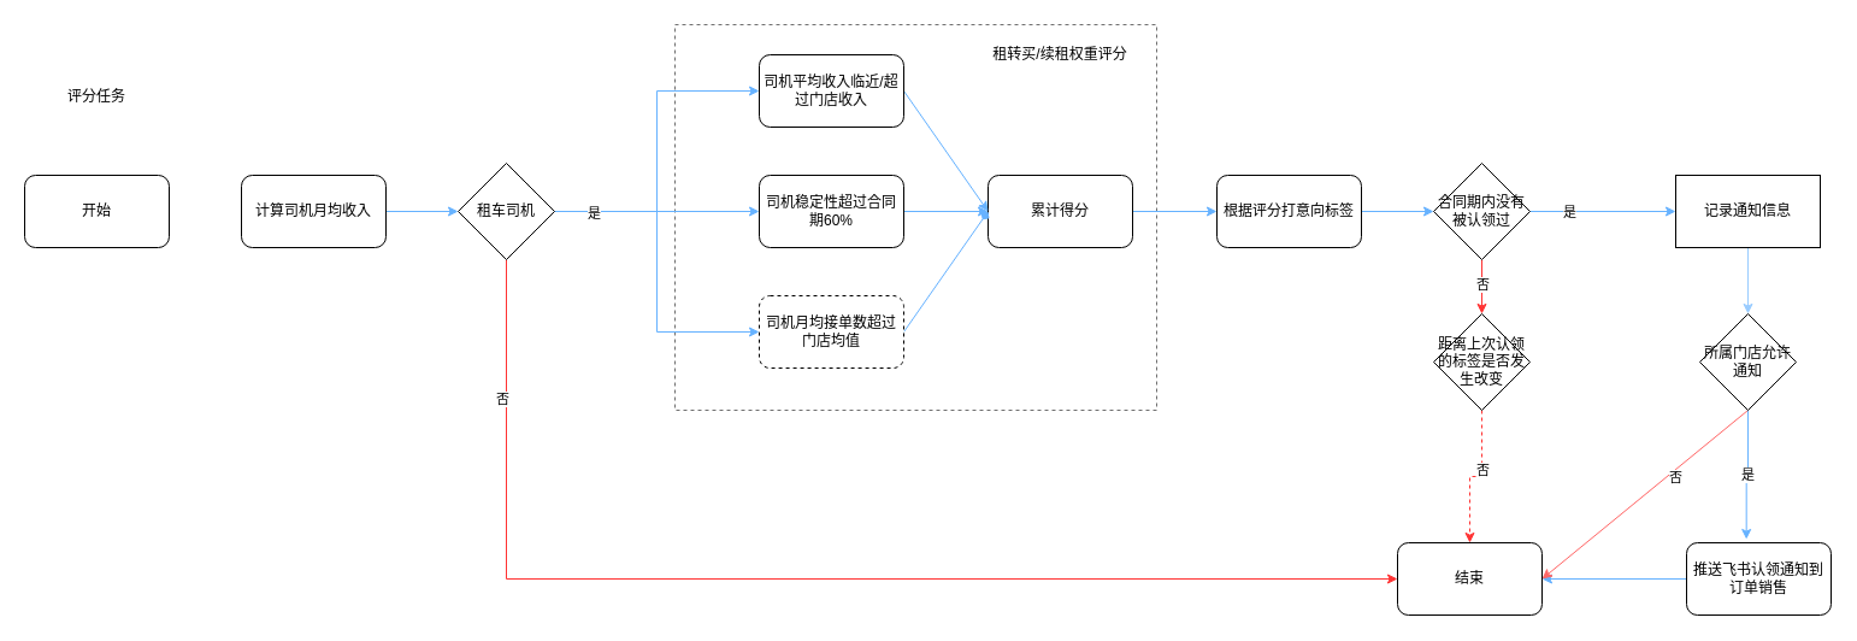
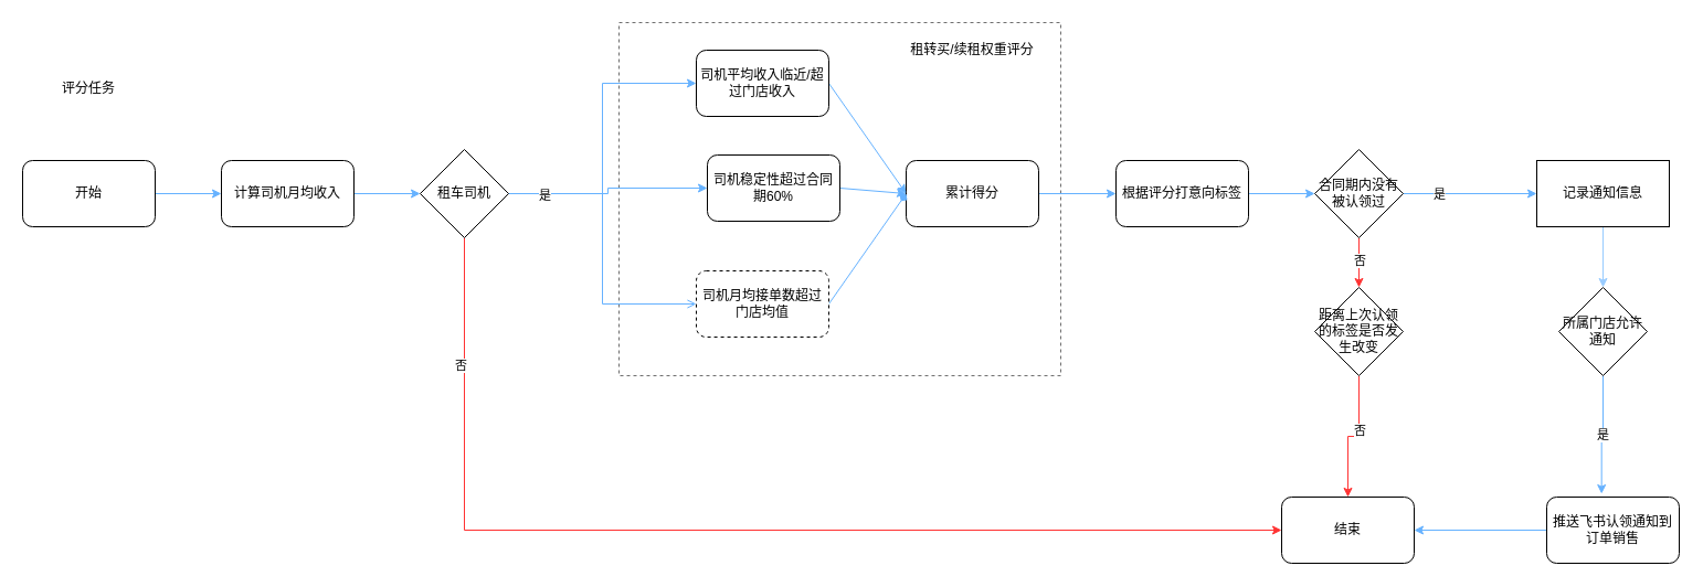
  <mxCell id="0" />
  <mxCell id="1" parent="0" />
  <mxCell id="2" value="" style="rounded=0;whiteSpace=wrap;html=1;dashed=1;strokeColor=#707070;movable=1;resizable=1;rotatable=1;deletable=1;editable=1;locked=0;connectable=1;" vertex="1" parent="1"><mxGeometry x="560" y="20" width="400" height="320" as="geometry" /></mxCell>
+ <mxCell id="3" style="edgeStyle=orthogonalEdgeStyle;rounded=0;orthogonalLoop=1;jettySize=auto;html=1;exitX=1;exitY=0.5;exitDx=0;exitDy=0;entryX=0;entryY=0.5;entryDx=0;entryDy=0;strokeColor=#66B2FF;" edge="1" parent="1" source="4" target="6"><mxGeometry relative="1" as="geometry" /></mxCell>
  <mxCell id="4" value="开始" style="rounded=1;whiteSpace=wrap;html=1;" vertex="1" parent="1"><mxGeometry x="20" y="145" width="120" height="60" as="geometry" /></mxCell>
  <mxCell id="5" style="edgeStyle=orthogonalEdgeStyle;rounded=0;orthogonalLoop=1;jettySize=auto;html=1;exitX=1;exitY=0.5;exitDx=0;exitDy=0;entryX=0;entryY=0.5;entryDx=0;entryDy=0;strokeColor=#66B2FF;" edge="1" parent="1" source="6" target="13"><mxGeometry relative="1" as="geometry" /></mxCell>
  <mxCell id="6" value="计算司机月均收入" style="rounded=1;whiteSpace=wrap;html=1;" vertex="1" parent="1"><mxGeometry x="200" y="145" width="120" height="60" as="geometry" /></mxCell>
  <mxCell id="7" style="edgeStyle=orthogonalEdgeStyle;rounded=0;orthogonalLoop=1;jettySize=auto;html=1;exitX=0.5;exitY=1;exitDx=0;exitDy=0;entryX=0;entryY=0.5;entryDx=0;entryDy=0;fillColor=#FF0000;strokeColor=#FF3333;" edge="1" parent="1" source="13" target="14"><mxGeometry relative="1" as="geometry" /></mxCell>
  <mxCell id="8" value="否" style="edgeLabel;html=1;align=center;verticalAlign=middle;resizable=0;points=[];" vertex="1" connectable="0" parent="7"><mxGeometry x="-0.26" y="2" relative="1" as="geometry"><mxPoint x="-111" y="-148" as="offset" /></mxGeometry></mxCell>
  <mxCell id="9" style="edgeStyle=orthogonalEdgeStyle;rounded=0;orthogonalLoop=1;jettySize=auto;html=1;exitX=1;exitY=0.5;exitDx=0;exitDy=0;entryX=0;entryY=0.5;entryDx=0;entryDy=0;strokeColor=#66B2FF;" edge="1" parent="1" source="13" target="19"><mxGeometry relative="1" as="geometry" /></mxCell>
  <mxCell id="10" style="edgeStyle=orthogonalEdgeStyle;rounded=0;orthogonalLoop=1;jettySize=auto;html=1;exitX=1;exitY=0.5;exitDx=0;exitDy=0;entryX=0;entryY=0.5;entryDx=0;entryDy=0;strokeColor=#66B2FF;" edge="1" parent="1" source="13" target="21"><mxGeometry relative="1" as="geometry" /></mxCell>
- <mxCell id="11" style="edgeStyle=orthogonalEdgeStyle;rounded=0;orthogonalLoop=1;jettySize=auto;html=1;exitX=1;exitY=0.5;exitDx=0;exitDy=0;entryX=0;entryY=0.5;entryDx=0;entryDy=0;strokeColor=#66B2FF;" edge="1" parent="1" source="13" target="23"><mxGeometry relative="1" as="geometry" /></mxCell>
+ <mxCell id="11" style="edgeStyle=orthogonalEdgeStyle;rounded=0;orthogonalLoop=1;jettySize=auto;html=1;exitX=1;exitY=0.5;exitDx=0;exitDy=0;entryX=0;entryY=0.5;entryDx=0;entryDy=0;strokeColor=#66B2FF;endArrow=open;" edge="1" parent="1" source="13" target="23"><mxGeometry relative="1" as="geometry" /></mxCell>
  <mxCell id="12" value="是" style="edgeLabel;html=1;align=center;verticalAlign=middle;resizable=0;points=[];" vertex="1" connectable="0" parent="11"><mxGeometry x="-0.76" y="-1" relative="1" as="geometry"><mxPoint as="offset" /></mxGeometry></mxCell>
  <mxCell id="13" value="租车司机" style="rhombus;whiteSpace=wrap;html=1;" vertex="1" parent="1"><mxGeometry x="380" y="135" width="80" height="80" as="geometry" /></mxCell>
  <mxCell id="14" value="结束" style="rounded=1;whiteSpace=wrap;html=1;" vertex="1" parent="1"><mxGeometry x="1160" y="450" width="120" height="60" as="geometry" /></mxCell>
  <mxCell id="15" value="租转买/续租权重评分" style="text;html=1;strokeColor=none;fillColor=none;align=center;verticalAlign=middle;whiteSpace=wrap;rounded=0;movable=1;resizable=1;rotatable=1;deletable=1;editable=1;locked=0;connectable=1;" vertex="1" parent="1"><mxGeometry x="820" y="30" width="120" height="30" as="geometry" /></mxCell>
  <mxCell id="16" style="edgeStyle=orthogonalEdgeStyle;rounded=0;orthogonalLoop=1;jettySize=auto;html=1;exitX=1;exitY=0.5;exitDx=0;exitDy=0;entryX=0;entryY=0.5;entryDx=0;entryDy=0;strokeColor=#66B2FF;" edge="1" parent="1" source="17" target="25"><mxGeometry relative="1" as="geometry" /></mxCell>
  <mxCell id="17" value="累计得分" style="rounded=1;whiteSpace=wrap;html=1;" vertex="1" parent="1"><mxGeometry x="820" y="145" width="120" height="60" as="geometry" /></mxCell>
  <mxCell id="18" style="edgeStyle=none;rounded=0;orthogonalLoop=1;jettySize=auto;html=1;exitX=1;exitY=0.5;exitDx=0;exitDy=0;entryX=0;entryY=0.5;entryDx=0;entryDy=0;strokeColor=#66B2FF;" edge="1" parent="1" source="19" target="17"><mxGeometry relative="1" as="geometry" /></mxCell>
  <mxCell id="19" value="司机平均收入临近/超过门店收入" style="rounded=1;whiteSpace=wrap;html=1;" vertex="1" parent="1"><mxGeometry x="630" y="45" width="120" height="60" as="geometry" /></mxCell>
  <mxCell id="20" style="edgeStyle=none;rounded=0;orthogonalLoop=1;jettySize=auto;html=1;exitX=1;exitY=0.5;exitDx=0;exitDy=0;entryX=0;entryY=0.5;entryDx=0;entryDy=0;strokeColor=#66B2FF;" edge="1" parent="1" source="21" target="17"><mxGeometry relative="1" as="geometry" /></mxCell>
- <mxCell id="21" value="司机稳定性超过合同期60%" style="rounded=1;whiteSpace=wrap;html=1;" vertex="1" parent="1"><mxGeometry x="630" y="145" width="120" height="60" as="geometry" /></mxCell>
+ <mxCell id="21" value="司机稳定性超过合同期60%" style="rounded=1;whiteSpace=wrap;html=1;" vertex="1" parent="1"><mxGeometry x="640" y="140" width="120" height="60" as="geometry" /></mxCell>
  <mxCell id="22" style="edgeStyle=none;rounded=0;orthogonalLoop=1;jettySize=auto;html=1;exitX=1;exitY=0.5;exitDx=0;exitDy=0;entryX=0;entryY=0.5;entryDx=0;entryDy=0;strokeColor=#66B2FF;endArrow=diamond;" edge="1" parent="1" source="23" target="17"><mxGeometry relative="1" as="geometry" /></mxCell>
  <mxCell id="23" value="司机月均接单数超过门店均值" style="rounded=1;whiteSpace=wrap;html=1;dashed=1;" vertex="1" parent="1"><mxGeometry x="630" y="245" width="120" height="60" as="geometry" /></mxCell>
  <mxCell id="24" style="edgeStyle=orthogonalEdgeStyle;rounded=0;orthogonalLoop=1;jettySize=auto;html=1;exitX=1;exitY=0.5;exitDx=0;exitDy=0;entryX=0;entryY=0.5;entryDx=0;entryDy=0;strokeColor=#66B2FF;" edge="1" parent="1" source="25" target="31"><mxGeometry relative="1" as="geometry" /></mxCell>
  <mxCell id="25" value="根据评分打意向标签" style="rounded=1;whiteSpace=wrap;html=1;" vertex="1" parent="1"><mxGeometry x="1010" y="145" width="120" height="60" as="geometry" /></mxCell>
  <mxCell id="26" value="评分任务" style="text;html=1;strokeColor=none;fillColor=none;align=center;verticalAlign=middle;whiteSpace=wrap;rounded=0;" vertex="1" parent="1"><mxGeometry x="50" y="65" width="60" height="30" as="geometry" /></mxCell>
  <mxCell id="27" style="edgeStyle=orthogonalEdgeStyle;rounded=0;orthogonalLoop=1;jettySize=auto;html=1;exitX=1;exitY=0.5;exitDx=0;exitDy=0;entryX=0;entryY=0.5;entryDx=0;entryDy=0;strokeColor=#66B2FF;" edge="1" parent="1" source="31" target="42"><mxGeometry relative="1" as="geometry"><mxPoint x="1391" y="235" as="targetPoint" /></mxGeometry></mxCell>
  <mxCell id="28" value="是" style="edgeLabel;html=1;align=center;verticalAlign=middle;resizable=0;points=[];" vertex="1" connectable="0" parent="27"><mxGeometry x="-0.016" y="-2" relative="1" as="geometry"><mxPoint x="-28" y="-2" as="offset" /></mxGeometry></mxCell>
  <mxCell id="29" style="edgeStyle=orthogonalEdgeStyle;rounded=0;orthogonalLoop=1;jettySize=auto;html=1;exitX=0.5;exitY=1;exitDx=0;exitDy=0;entryX=0.5;entryY=0;entryDx=0;entryDy=0;strokeColor=#FF3333;" edge="1" parent="1" source="31" target="34"><mxGeometry relative="1" as="geometry" /></mxCell>
  <mxCell id="30" value="否" style="edgeLabel;html=1;align=center;verticalAlign=middle;resizable=0;points=[];" vertex="1" connectable="0" parent="29"><mxGeometry x="-0.111" y="4" relative="1" as="geometry"><mxPoint x="-4" as="offset" /></mxGeometry></mxCell>
  <mxCell id="31" value="合同期内没有被认领过" style="rhombus;whiteSpace=wrap;html=1;" vertex="1" parent="1"><mxGeometry x="1190" y="135" width="80" height="80" as="geometry" /></mxCell>
- <mxCell id="32" style="edgeStyle=orthogonalEdgeStyle;rounded=0;orthogonalLoop=1;jettySize=auto;html=1;exitX=0.5;exitY=1;exitDx=0;exitDy=0;entryX=0.5;entryY=0;entryDx=0;entryDy=0;strokeColor=#FF3333;dashed=1;" edge="1" parent="1" source="34" target="14"><mxGeometry relative="1" as="geometry" /></mxCell>
+ <mxCell id="32" style="edgeStyle=orthogonalEdgeStyle;rounded=0;orthogonalLoop=1;jettySize=auto;html=1;exitX=0.5;exitY=1;exitDx=0;exitDy=0;entryX=0.5;entryY=0;entryDx=0;entryDy=0;strokeColor=#FF3333;" edge="1" parent="1" source="34" target="14"><mxGeometry relative="1" as="geometry" /></mxCell>
  <mxCell id="33" value="否" style="edgeLabel;html=1;align=center;verticalAlign=middle;resizable=0;points=[];" vertex="1" connectable="0" parent="32"><mxGeometry x="-0.182" relative="1" as="geometry"><mxPoint as="offset" /></mxGeometry></mxCell>
  <mxCell id="34" value="距离上次认领的标签是否发生改变" style="rhombus;whiteSpace=wrap;html=1;" vertex="1" parent="1"><mxGeometry x="1190" y="260" width="80" height="80" as="geometry" /></mxCell>
  <mxCell id="35" style="edgeStyle=orthogonalEdgeStyle;rounded=0;orthogonalLoop=1;jettySize=auto;html=1;exitX=0;exitY=0.5;exitDx=0;exitDy=0;entryX=1;entryY=0.5;entryDx=0;entryDy=0;strokeColor=#66B2FF;" edge="1" parent="1" source="36" target="14"><mxGeometry relative="1" as="geometry" /></mxCell>
  <mxCell id="36" value="推送飞书认领通知到订单销售" style="rounded=1;whiteSpace=wrap;html=1;" vertex="1" parent="1"><mxGeometry x="1400" y="450" width="120" height="60" as="geometry" /></mxCell>
  <mxCell id="37" value="是" style="edgeStyle=orthogonalEdgeStyle;rounded=0;orthogonalLoop=1;jettySize=auto;html=1;exitX=0.5;exitY=1;exitDx=0;exitDy=0;entryX=0.414;entryY=-0.05;entryDx=0;entryDy=0;strokeColor=#66B2FF;entryPerimeter=0;" edge="1" parent="1" source="40" target="36"><mxGeometry relative="1" as="geometry" /></mxCell>
- <mxCell id="38" style="rounded=0;orthogonalLoop=1;jettySize=auto;html=1;exitX=0.5;exitY=1;exitDx=0;exitDy=0;entryX=1;entryY=0.5;entryDx=0;entryDy=0;strokeColor=#FF6666;" edge="1" parent="1" source="40" target="14"><mxGeometry relative="1" as="geometry" /></mxCell>
- <mxCell id="39" value="否" style="edgeLabel;html=1;align=center;verticalAlign=middle;resizable=0;points=[];" vertex="1" connectable="0" parent="38"><mxGeometry x="-0.707" y="-4" relative="1" as="geometry"><mxPoint x="-33" y="38" as="offset" /></mxGeometry></mxCell>
  <mxCell id="40" value="所属门店允许通知" style="rhombus;whiteSpace=wrap;html=1;" vertex="1" parent="1"><mxGeometry x="1411" y="260" width="80" height="80" as="geometry" /></mxCell>
  <mxCell id="41" style="edgeStyle=orthogonalEdgeStyle;rounded=0;orthogonalLoop=1;jettySize=auto;html=1;exitX=0.5;exitY=1;exitDx=0;exitDy=0;entryX=0.5;entryY=0;entryDx=0;entryDy=0;strokeColor=#99CCFF;" edge="1" parent="1" source="42" target="40"><mxGeometry relative="1" as="geometry" /></mxCell>
  <mxCell id="42" value="记录通知信息" style="whiteSpace=wrap;html=1;" vertex="1" parent="1"><mxGeometry x="1391" y="145" width="120" height="60" as="geometry" /></mxCell>
